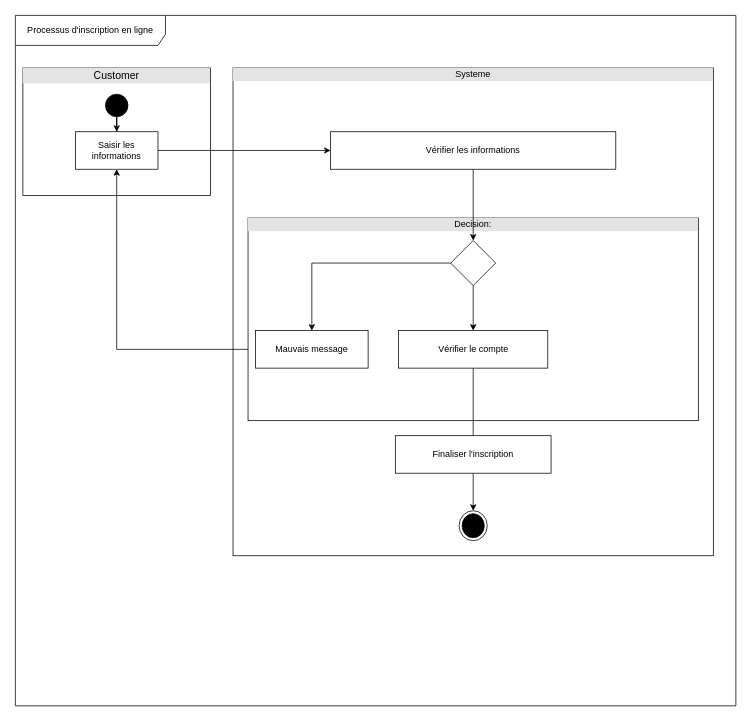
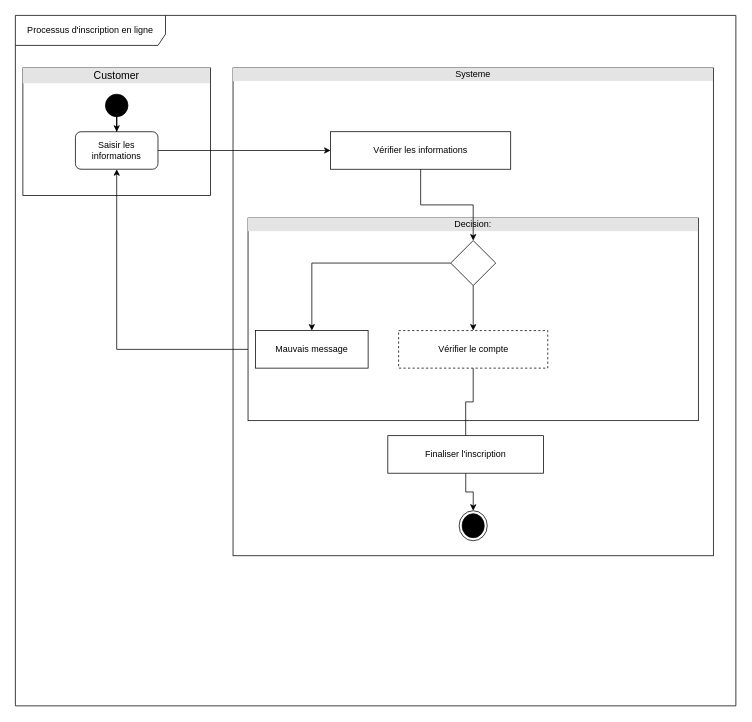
  <mxCell id="0" />
  <mxCell id="1" parent="0" />
  <mxCell id="2" value="Processus d'inscription en ligne" style="shape=umlFrame;whiteSpace=wrap;html=1;pointerEvents=0;width=200;height=40;" vertex="1" parent="1"><mxGeometry x="20" y="20" width="960" height="920" as="geometry" /></mxCell>
  <mxCell id="3" value="&lt;div style=&quot;text-align: center; box-sizing: border-box; width: 100%; background: rgb(228, 228, 228); padding: 2px; font-size: 14px;&quot;&gt;&lt;font style=&quot;font-size: 14px;&quot;&gt;Customer&lt;/font&gt;&lt;/div&gt;&lt;table style=&quot;width: 100%; font-size: 14px;&quot; cellpadding=&quot;2&quot; cellspacing=&quot;0&quot;&gt;&lt;tbody&gt;&lt;tr&gt;&lt;td&gt;&lt;font style=&quot;font-size: 14px;&quot;&gt;&lt;br&gt;&lt;/font&gt;&lt;/td&gt;&lt;td&gt;&lt;font style=&quot;font-size: 14px;&quot;&gt;&lt;br&gt;&lt;/font&gt;&lt;/td&gt;&lt;/tr&gt;&lt;tr&gt;&lt;td&gt;&lt;font style=&quot;font-size: 14px;&quot;&gt;&lt;br&gt;&lt;/font&gt;&lt;/td&gt;&lt;td&gt;&lt;font style=&quot;font-size: 14px;&quot;&gt;&lt;br&gt;&lt;/font&gt;&lt;/td&gt;&lt;/tr&gt;&lt;tr&gt;&lt;td&gt;&lt;/td&gt;&lt;td&gt;&lt;font style=&quot;font-size: 14px;&quot;&gt;&lt;br&gt;&lt;/font&gt;&lt;/td&gt;&lt;/tr&gt;&lt;/tbody&gt;&lt;/table&gt;" style="verticalAlign=top;align=left;overflow=fill;html=1;whiteSpace=wrap;" vertex="1" parent="1"><mxGeometry x="30" y="90" width="250" height="170" as="geometry" /></mxCell>
  <mxCell id="4" value="&lt;div style=&quot;text-align: center; box-sizing: border-box; width: 100%; background: rgb(228, 228, 228); padding: 2px;&quot;&gt;Systeme&lt;/div&gt;&lt;table style=&quot;width:100%;font-size:1em;&quot; cellpadding=&quot;2&quot; cellspacing=&quot;0&quot;&gt;&lt;tbody&gt;&lt;tr&gt;&lt;td&gt;&lt;br&gt;&lt;/td&gt;&lt;td&gt;&lt;br&gt;&lt;/td&gt;&lt;/tr&gt;&lt;tr&gt;&lt;td&gt;&lt;br&gt;&lt;/td&gt;&lt;td&gt;&lt;br&gt;&lt;/td&gt;&lt;/tr&gt;&lt;tr&gt;&lt;td&gt;&lt;/td&gt;&lt;td&gt;&lt;br&gt;&lt;/td&gt;&lt;/tr&gt;&lt;/tbody&gt;&lt;/table&gt;" style="verticalAlign=top;align=left;overflow=fill;html=1;whiteSpace=wrap;" vertex="1" parent="1"><mxGeometry x="310" y="90" width="640" height="650" as="geometry" /></mxCell>
  <mxCell id="5" style="edgeStyle=orthogonalEdgeStyle;rounded=0;orthogonalLoop=1;jettySize=auto;html=1;entryX=0;entryY=0.5;entryDx=0;entryDy=0;fontFamily=Helvetica;fontSize=12;fontColor=default;" edge="1" parent="1" source="6" target="7"><mxGeometry relative="1" as="geometry" /></mxCell>
- <mxCell id="6" value="Saisir les informations" style="html=1;whiteSpace=wrap;strokeColor=default;fontFamily=Helvetica;fontSize=12;fontColor=default;fillColor=default;" vertex="1" parent="1"><mxGeometry x="100" y="175" width="110" height="50" as="geometry" /></mxCell>
- <mxCell id="7" value="Vérifier les informations" style="html=1;whiteSpace=wrap;strokeColor=default;fontFamily=Helvetica;fontSize=12;fontColor=default;fillColor=default;" vertex="1" parent="1"><mxGeometry x="440" y="175" width="380" height="50" as="geometry" /></mxCell>
+ <mxCell id="6" value="Saisir les informations" style="html=1;whiteSpace=wrap;strokeColor=default;fontFamily=Helvetica;fontSize=12;fontColor=default;fillColor=default;rounded=1;" vertex="1" parent="1"><mxGeometry x="100" y="175" width="110" height="50" as="geometry" /></mxCell>
+ <mxCell id="7" value="Vérifier les informations" style="html=1;whiteSpace=wrap;strokeColor=default;fontFamily=Helvetica;fontSize=12;fontColor=default;fillColor=default;" vertex="1" parent="1"><mxGeometry x="440" y="175" width="240" height="50" as="geometry" /></mxCell>
  <mxCell id="8" style="edgeStyle=orthogonalEdgeStyle;rounded=0;orthogonalLoop=1;jettySize=auto;html=1;entryX=0.5;entryY=1;entryDx=0;entryDy=0;fontFamily=Helvetica;fontSize=12;fontColor=default;" edge="1" parent="1" source="15" target="6"><mxGeometry relative="1" as="geometry" /></mxCell>
  <mxCell id="9" style="edgeStyle=orthogonalEdgeStyle;rounded=0;orthogonalLoop=1;jettySize=auto;html=1;fontFamily=Helvetica;fontSize=12;fontColor=default;" edge="1" parent="1" source="10" target="6"><mxGeometry relative="1" as="geometry" /></mxCell>
  <mxCell id="10" value="" style="ellipse;fillColor=strokeColor;html=1;strokeColor=default;fontFamily=Helvetica;fontSize=12;fontColor=default;" vertex="1" parent="1"><mxGeometry x="140" y="125" width="30" height="30" as="geometry" /></mxCell>
  <mxCell id="11" value="" style="ellipse;html=1;shape=endState;fillColor=strokeColor;strokeColor=default;fontFamily=Helvetica;fontSize=12;fontColor=default;" vertex="1" parent="1"><mxGeometry x="611.26" y="680" width="37.49" height="40" as="geometry" /></mxCell>
  <mxCell id="12" style="edgeStyle=orthogonalEdgeStyle;rounded=0;orthogonalLoop=1;jettySize=auto;html=1;fontFamily=Helvetica;fontSize=12;fontColor=default;" edge="1" parent="1" source="13" target="11"><mxGeometry relative="1" as="geometry" /></mxCell>
- <mxCell id="13" value="Finaliser l'inscription" style="html=1;whiteSpace=wrap;strokeColor=default;fontFamily=Helvetica;fontSize=12;fontColor=default;fillColor=default;" vertex="1" parent="1"><mxGeometry x="526.26" y="580" width="207.5" height="50" as="geometry" /></mxCell>
+ <mxCell id="13" value="Finaliser l'inscription" style="html=1;whiteSpace=wrap;strokeColor=default;fontFamily=Helvetica;fontSize=12;fontColor=default;fillColor=default;" vertex="1" parent="1"><mxGeometry x="516.26" y="580" width="207.5" height="50" as="geometry" /></mxCell>
  <mxCell id="14" value="&lt;div style=&quot;text-align: center; box-sizing: border-box; width: 100%; background: rgb(228, 228, 228); padding: 2px;&quot;&gt;Decision:&lt;/div&gt;&lt;table style=&quot;width:100%;font-size:1em;&quot; cellpadding=&quot;2&quot; cellspacing=&quot;0&quot;&gt;&lt;tbody&gt;&lt;tr&gt;&lt;td&gt;&lt;br&gt;&lt;/td&gt;&lt;td&gt;&lt;br&gt;&lt;/td&gt;&lt;/tr&gt;&lt;tr&gt;&lt;td&gt;&lt;br&gt;&lt;/td&gt;&lt;td&gt;&lt;br&gt;&lt;/td&gt;&lt;/tr&gt;&lt;tr&gt;&lt;td&gt;&lt;/td&gt;&lt;td&gt;&lt;br&gt;&lt;/td&gt;&lt;/tr&gt;&lt;/tbody&gt;&lt;/table&gt;" style="verticalAlign=top;align=left;overflow=fill;html=1;whiteSpace=wrap;" vertex="1" parent="1"><mxGeometry x="330" y="290" width="600" height="270" as="geometry" /></mxCell>
  <mxCell id="15" value="Mauvais message" style="html=1;whiteSpace=wrap;strokeColor=default;fontFamily=Helvetica;fontSize=12;fontColor=default;fillColor=default;" vertex="1" parent="1"><mxGeometry x="340" y="440" width="150" height="50" as="geometry" /></mxCell>
  <mxCell id="16" style="edgeStyle=orthogonalEdgeStyle;rounded=0;orthogonalLoop=1;jettySize=auto;html=1;entryX=0.5;entryY=0;entryDx=0;entryDy=0;fontFamily=Helvetica;fontSize=12;fontColor=default;endArrow=none;" edge="1" parent="1" source="17" target="13"><mxGeometry relative="1" as="geometry" /></mxCell>
- <mxCell id="17" value="Vérifier le compte" style="html=1;whiteSpace=wrap;strokeColor=default;fontFamily=Helvetica;fontSize=12;fontColor=default;fillColor=default;" vertex="1" parent="1"><mxGeometry x="530.63" y="440" width="198.75" height="50" as="geometry" /></mxCell>
+ <mxCell id="17" value="Vérifier le compte" style="html=1;whiteSpace=wrap;strokeColor=default;fontFamily=Helvetica;fontSize=12;fontColor=default;fillColor=default;dashed=1;" vertex="1" parent="1"><mxGeometry x="530.63" y="440" width="198.75" height="50" as="geometry" /></mxCell>
  <mxCell id="18" style="edgeStyle=orthogonalEdgeStyle;rounded=0;orthogonalLoop=1;jettySize=auto;html=1;entryX=0.5;entryY=0;entryDx=0;entryDy=0;fontFamily=Helvetica;fontSize=12;fontColor=default;" edge="1" parent="1" source="20" target="15"><mxGeometry relative="1" as="geometry" /></mxCell>
  <mxCell id="19" style="edgeStyle=orthogonalEdgeStyle;rounded=0;orthogonalLoop=1;jettySize=auto;html=1;entryX=0.5;entryY=0;entryDx=0;entryDy=0;fontFamily=Helvetica;fontSize=12;fontColor=default;" edge="1" parent="1" source="20" target="17"><mxGeometry relative="1" as="geometry" /></mxCell>
  <mxCell id="20" value="" style="rhombus;whiteSpace=wrap;html=1;strokeColor=default;fontFamily=Helvetica;fontSize=12;fontColor=default;fillColor=default;" vertex="1" parent="1"><mxGeometry x="600" y="320" width="60" height="60" as="geometry" /></mxCell>
  <mxCell id="21" style="edgeStyle=orthogonalEdgeStyle;rounded=0;orthogonalLoop=1;jettySize=auto;html=1;fontFamily=Helvetica;fontSize=12;fontColor=default;" edge="1" parent="1" source="7" target="20"><mxGeometry relative="1" as="geometry" /></mxCell>
